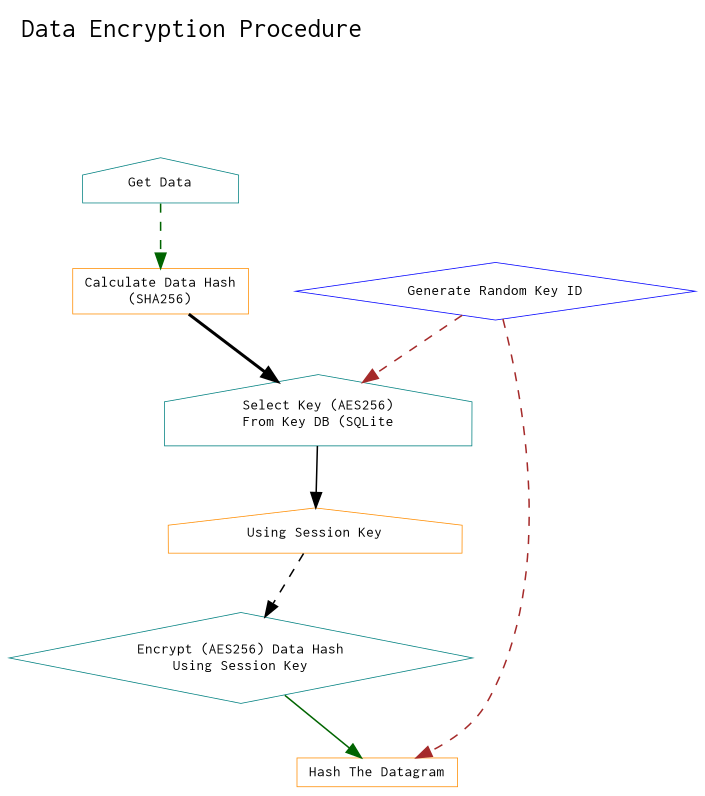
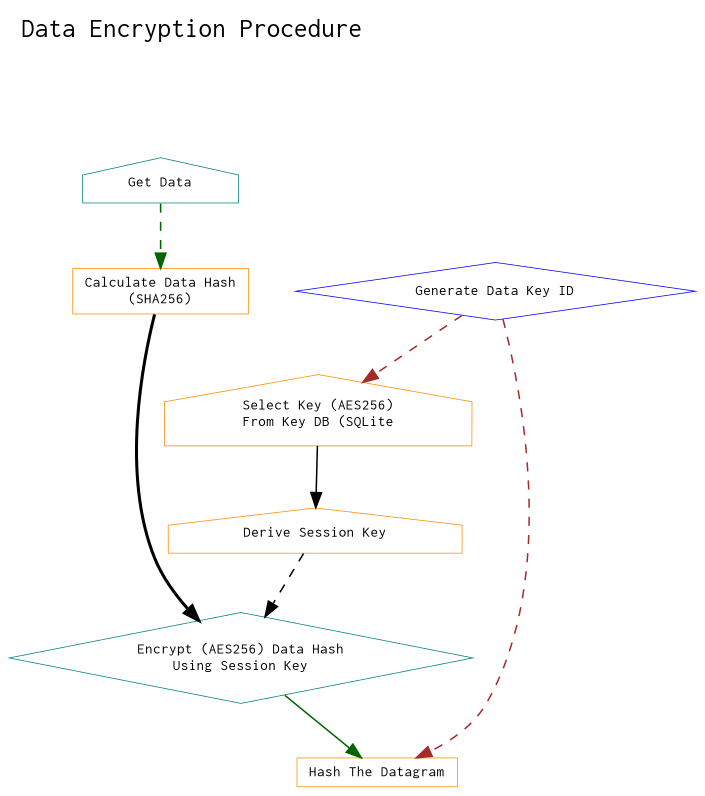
  digraph {
    fontname=Courier
    fontsize=18
    label="Data Encryption Procedure\n\n"
    labeljust=l
    labelloc=t
    nojustify=true
    rankdir=TB
    node [color=darkorange fontname=Courier fontsize=10.0 penwidth=0.5 shape=house]
    edge [color=black style=dashed]
    "Get Data" [color=teal height=0.2 width=0.2]
    "Calculate Data Hash\n(SHA256)" [height=0.2 shape=box width=0.2]
    "Encrypt (AES256) Data Hash\nUsing Session Key" [color=teal height=0.2 shape=diamond width=0.2]
    n4 [height=0.2 label="Hash The Datagram" shape=box width=0.2]
-   "Generate Random Key ID" [color=blue height=0.2 shape=diamond width=0.2]
-   "Select Key (AES256)\nFrom Key DB (SQLite" [color=teal height=0.2 width=0.2]
-   "Derive Session Key" [height=0.2 width=0.2 label="Using Session Key"]
+   "Generate Random Key ID" [color=blue height=0.2 shape=diamond width=0.2 label="Generate Data Key ID"]
+   "Select Key (AES256)\nFrom Key DB (SQLite" [height=0.2 width=0.2]
+   "Derive Session Key" [height=0.2 width=0.2]
    "Get Data" -> "Calculate Data Hash\n(SHA256)" [color=darkgreen]
-   "Calculate Data Hash\n(SHA256)" -> "Select Key (AES256)\nFrom Key DB (SQLite" [style=bold]
+   "Calculate Data Hash\n(SHA256)" -> "Encrypt (AES256) Data Hash\nUsing Session Key" [style=bold]
    "Encrypt (AES256) Data Hash\nUsing Session Key" -> n4 [color=darkgreen style=solid]
    "Generate Random Key ID" -> n4 [color=brown]
    "Generate Random Key ID" -> "Select Key (AES256)\nFrom Key DB (SQLite" [color=brown]
    "Select Key (AES256)\nFrom Key DB (SQLite" -> "Derive Session Key" [style=solid]
    "Derive Session Key" -> "Encrypt (AES256) Data Hash\nUsing Session Key"
  }
